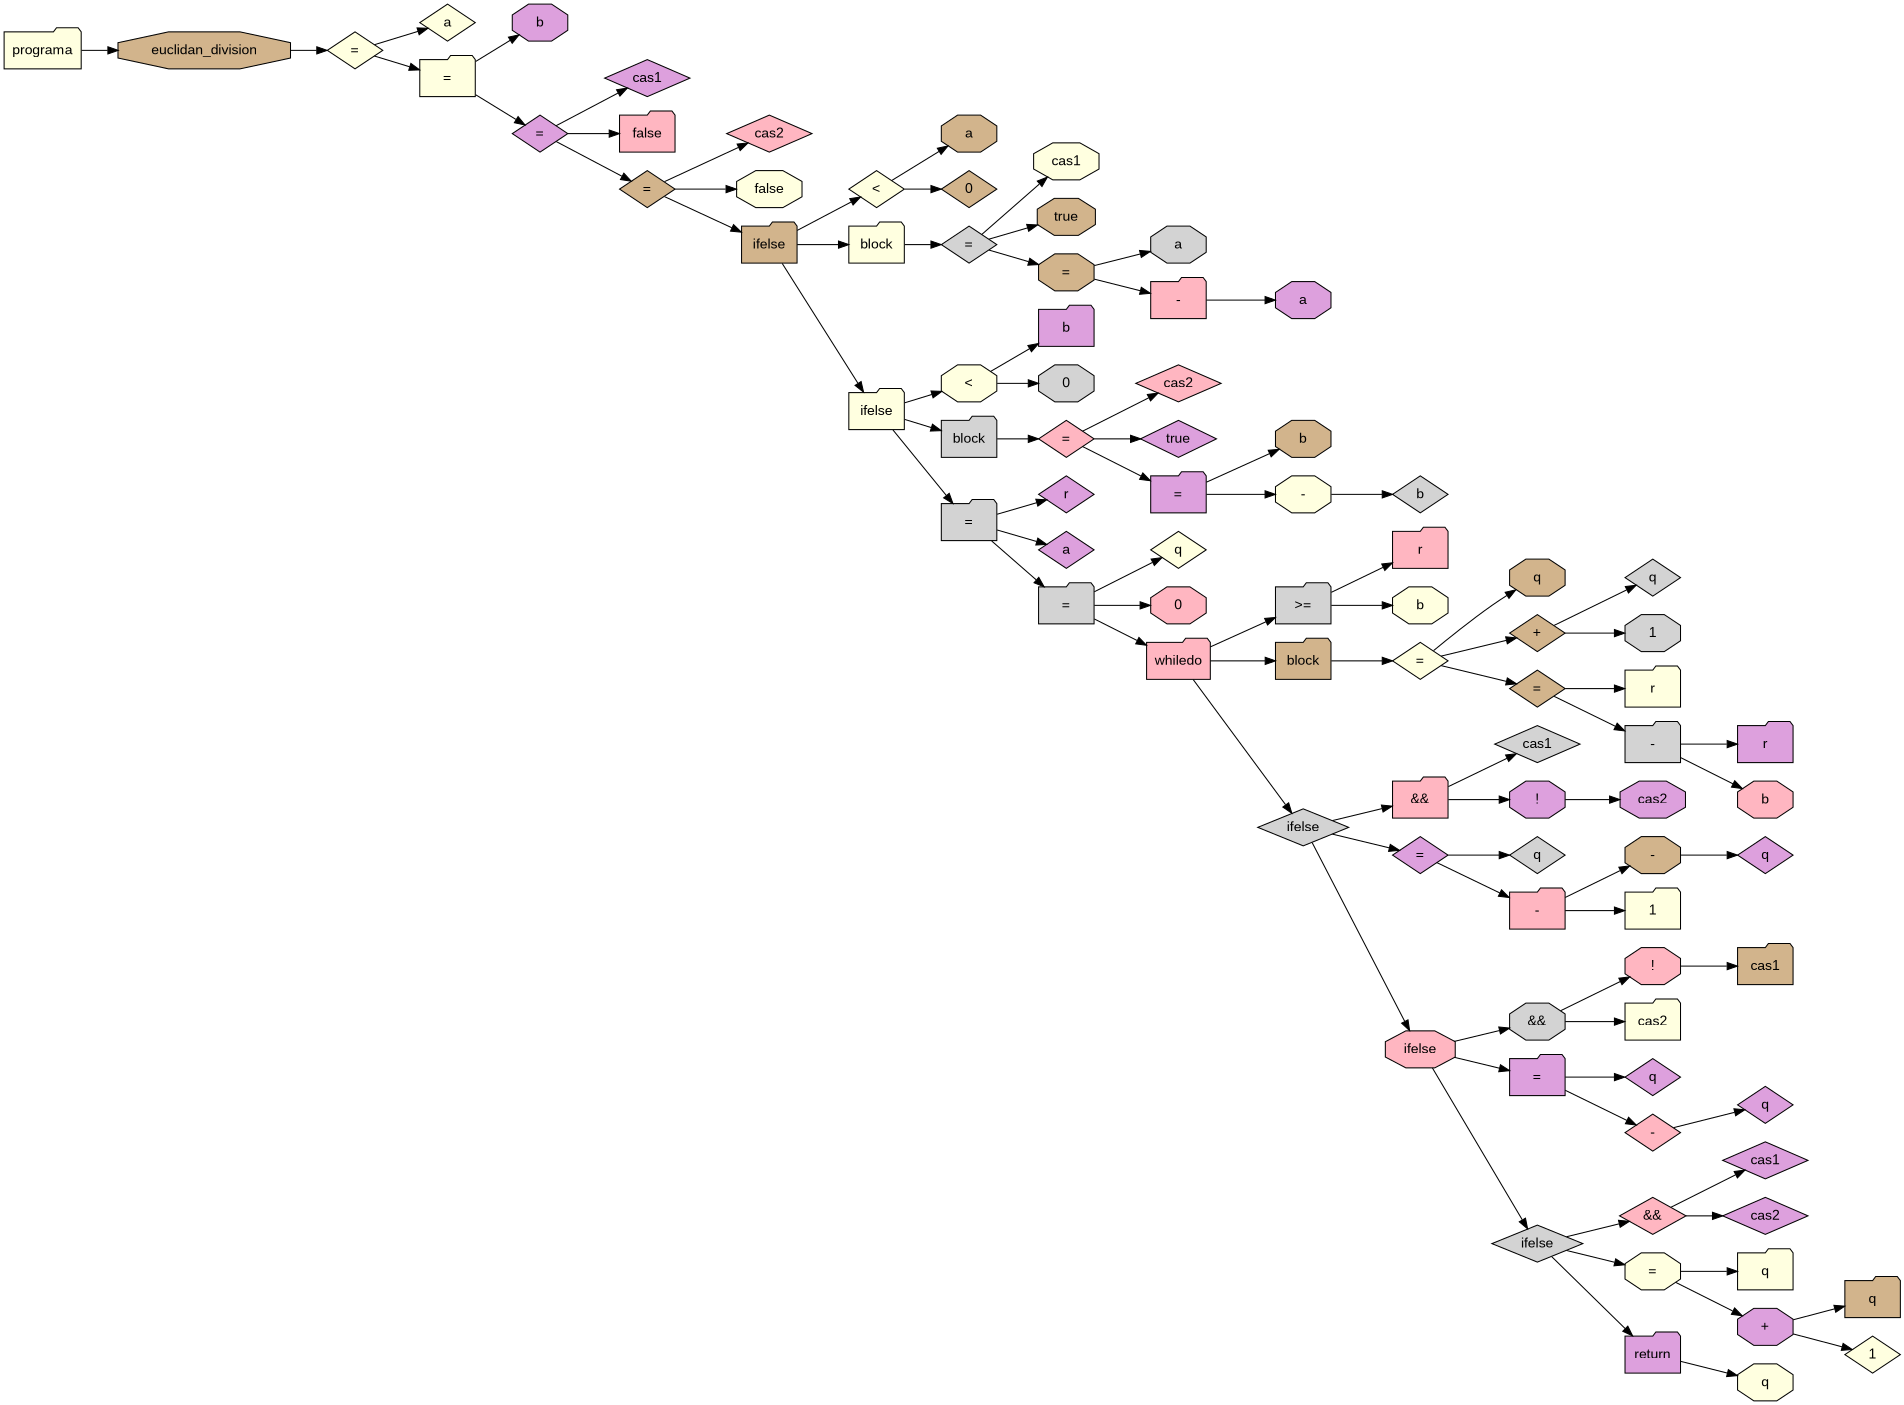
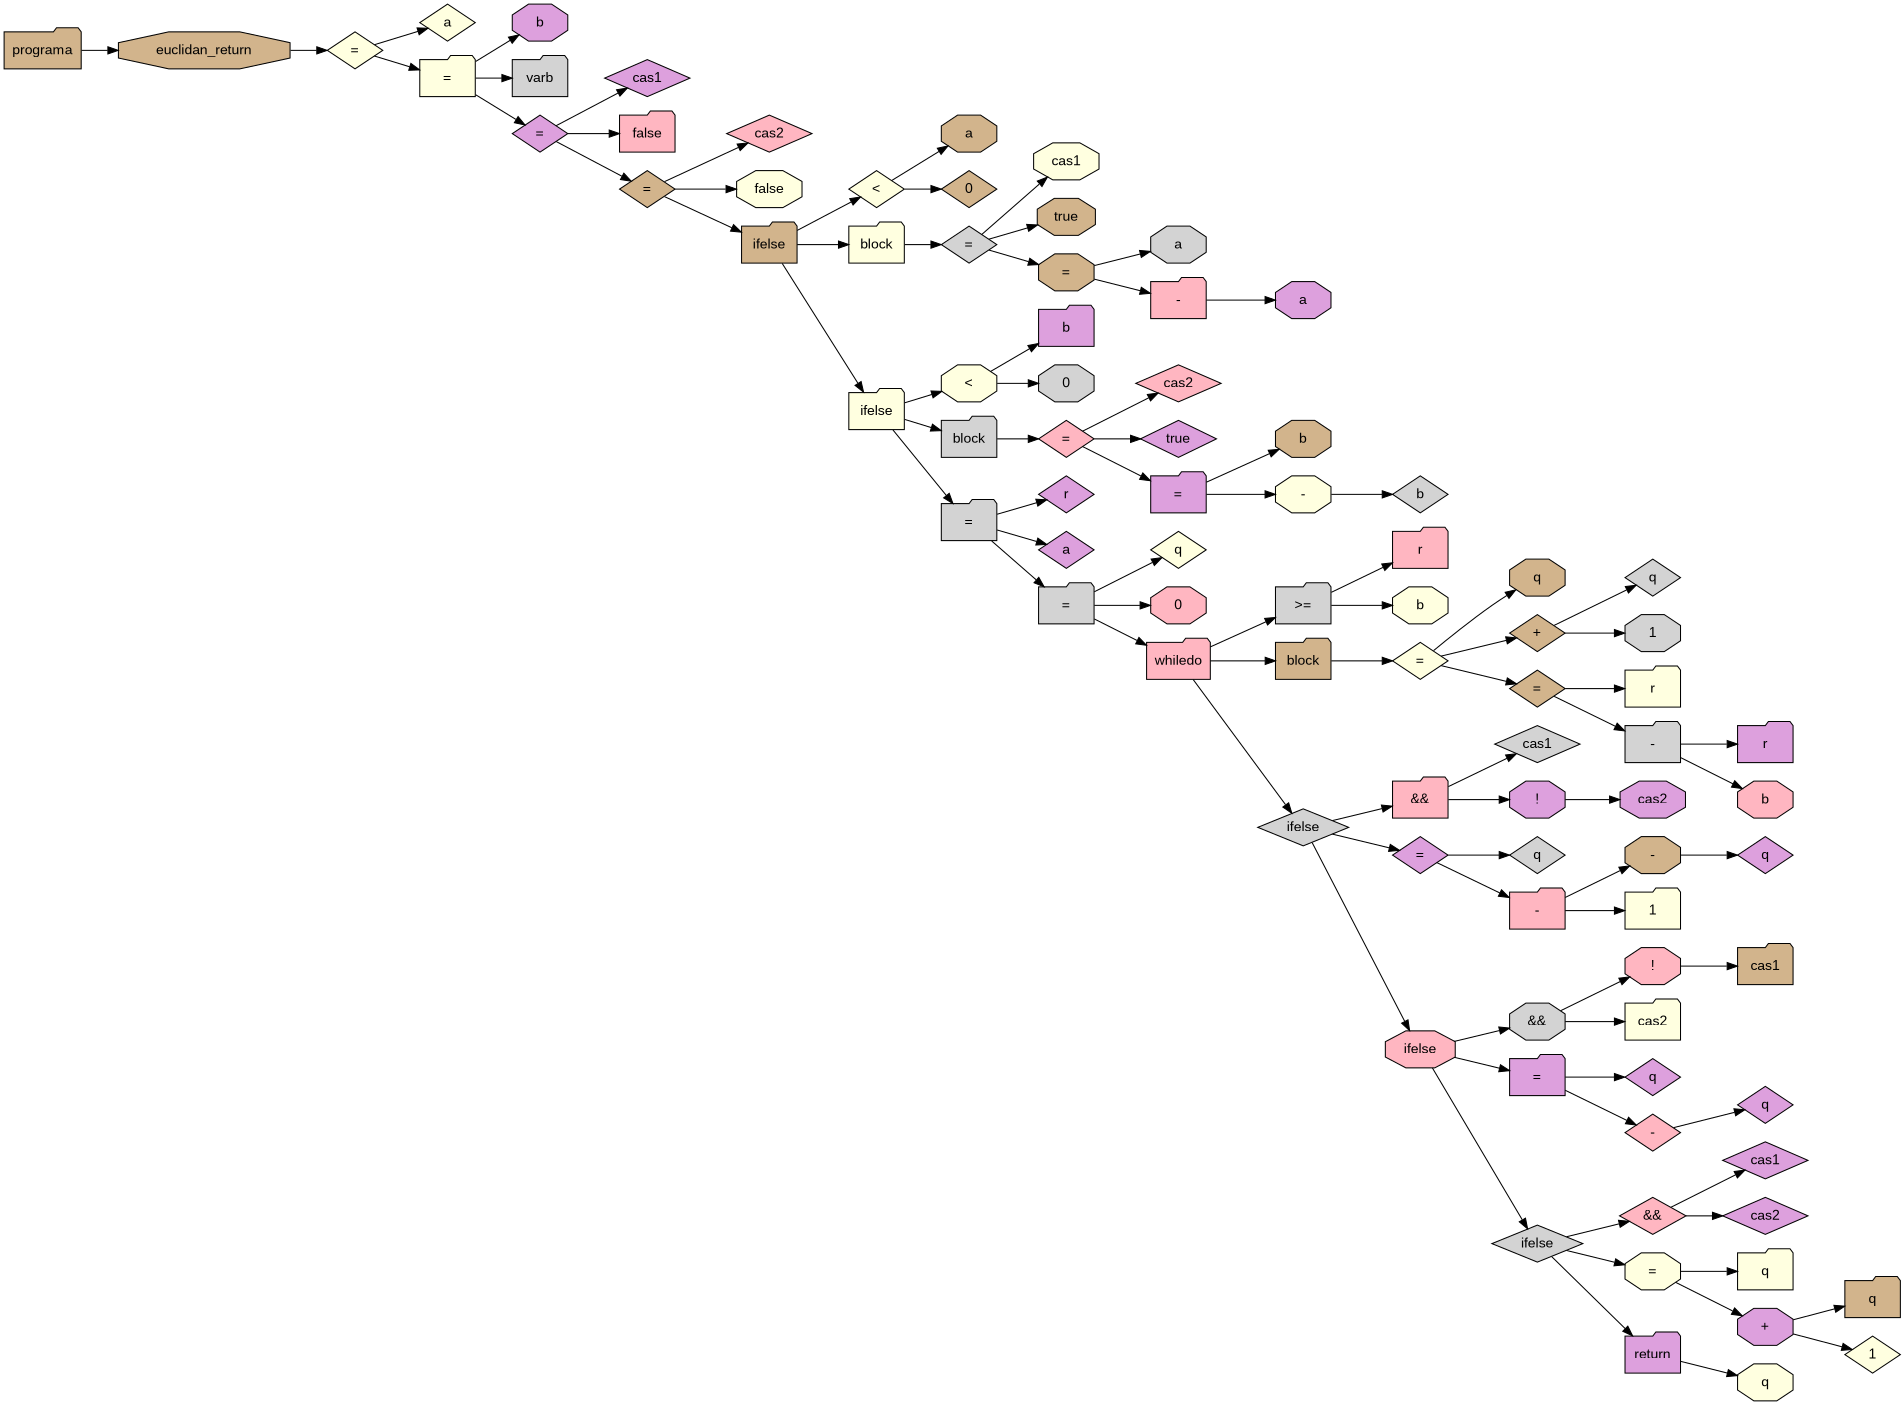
  digraph {
    fontname="Liberation Sans"
    rankdir=LR
    node [fillcolor=lightyellow fontname="Liberation Sans" shape=diamond style=filled]
    edge [fontname="Liberation Sans"]
-   n1 [label=programa shape=folder]
-   n2 [fillcolor=tan label=euclidan_division shape=octagon]
+   n1 [fillcolor=tan label=programa shape=folder]
+   n2 [fillcolor=tan label=euclidan_return shape=octagon]
    n3 [label="="]
    n4 [label=a]
    n5 [label="=" shape=folder]
    n6 [fillcolor=plum label=b shape=octagon]
+   n7 [fillcolor=lightgrey label=varb shape=folder]
    n8 [fillcolor=plum label="="]
    n9 [fillcolor=plum label=cas1]
    n10 [fillcolor=lightpink label=false shape=folder]
    n11 [fillcolor=tan label="="]
    n12 [fillcolor=lightpink label=cas2]
    n13 [label=false shape=octagon]
    n14 [fillcolor=tan label=ifelse shape=folder]
    n15 [label="<"]
    n16 [label=block shape=folder]
    n17 [label=ifelse shape=folder]
    n18 [fillcolor=tan label=a shape=octagon]
    n19 [fillcolor=tan label=0]
    n20 [fillcolor=lightgrey label="="]
    n21 [label="<" shape=octagon]
    n22 [fillcolor=lightgrey label=block shape=folder]
    n23 [fillcolor=lightgrey label="=" shape=folder]
    n24 [label=cas1 shape=octagon]
    n25 [fillcolor=tan label=true shape=octagon]
    n26 [fillcolor=tan label="=" shape=octagon]
    n27 [fillcolor=lightgrey label=a shape=octagon]
    n28 [fillcolor=lightpink label="-" shape=folder]
    n29 [fillcolor=plum label=a shape=octagon]
    n30 [fillcolor=plum label=b shape=folder]
    n31 [fillcolor=lightgrey label=0 shape=octagon]
    n32 [fillcolor=lightpink label="="]
    n33 [fillcolor=plum label=r]
    n34 [fillcolor=plum label=a]
    n35 [fillcolor=lightgrey label="=" shape=folder]
    n36 [fillcolor=lightpink label=cas2]
    n37 [fillcolor=plum label=true]
    n38 [fillcolor=plum label="=" shape=folder]
    n39 [fillcolor=tan label=b shape=octagon]
    n40 [label="-" shape=octagon]
    n41 [fillcolor=lightgrey label=b]
    n42 [label=q]
    n43 [fillcolor=lightpink label=0 shape=octagon]
    n44 [fillcolor=lightpink label=whiledo shape=folder]
    n45 [fillcolor=lightgrey label=">=" shape=folder]
    n46 [fillcolor=tan label=block shape=folder]
    n47 [fillcolor=lightgrey label=ifelse]
    n48 [fillcolor=lightpink label=r shape=folder]
    n49 [label=b shape=octagon]
    n50 [label="="]
    n51 [fillcolor=lightpink label="&&" shape=folder]
    n52 [fillcolor=plum label="="]
    n53 [fillcolor=lightpink label=ifelse shape=octagon]
    n54 [fillcolor=tan label=q shape=octagon]
    n55 [fillcolor=tan label="+"]
    n56 [fillcolor=tan label="="]
    n57 [fillcolor=lightgrey label=q]
    n58 [fillcolor=lightgrey label=1 shape=octagon]
    n59 [label=r shape=folder]
    n60 [fillcolor=lightgrey label="-" shape=folder]
    n61 [fillcolor=plum label=r shape=folder]
    n62 [fillcolor=lightpink label=b shape=octagon]
    n63 [fillcolor=lightgrey label=cas1]
    n64 [fillcolor=plum label="!" shape=octagon]
    n65 [fillcolor=lightgrey label=q]
    n66 [fillcolor=lightpink label="-" shape=folder]
    n67 [fillcolor=lightgrey label="&&" shape=octagon]
    n68 [fillcolor=plum label="=" shape=folder]
    n69 [fillcolor=lightgrey label=ifelse]
    n70 [fillcolor=plum label=cas2 shape=octagon]
    n71 [fillcolor=tan label="-" shape=octagon]
    n72 [label=1 shape=folder]
    n73 [fillcolor=plum label=q]
    n74 [fillcolor=lightpink label="!" shape=octagon]
    n75 [label=cas2 shape=folder]
    n76 [fillcolor=plum label=q]
    n77 [fillcolor=lightpink label="-"]
    n78 [fillcolor=lightpink label="&&"]
    n79 [label="=" shape=octagon]
    n80 [fillcolor=plum label=return shape=folder]
    n81 [fillcolor=tan label=cas1 shape=folder]
    n82 [fillcolor=plum label=q]
    n83 [fillcolor=plum label=cas1]
    n84 [fillcolor=plum label=cas2]
    n85 [label=q shape=folder]
    n86 [fillcolor=plum label="+" shape=octagon]
    n87 [label=q shape=octagon]
    n88 [fillcolor=tan label=q shape=folder]
    n89 [label=1]
    n1 -> n2
    n2 -> n3
    n3 -> n4
    n3 -> n5
    n5 -> n6
+   n5 -> n7
    n5 -> n8
    n8 -> n9
    n8 -> n10
    n8 -> n11
    n11 -> n12
    n11 -> n13
    n11 -> n14
    n14 -> n15
    n14 -> n16
    n14 -> n17
    n15 -> n18
    n15 -> n19
    n16 -> n20
    n17 -> n21
    n17 -> n22
    n17 -> n23
    n20 -> n24
    n20 -> n25
    n20 -> n26
    n21 -> n30
    n21 -> n31
    n22 -> n32
    n23 -> n33
    n23 -> n34
    n23 -> n35
    n26 -> n27
    n26 -> n28
    n28 -> n29
    n32 -> n36
    n32 -> n37
    n32 -> n38
    n35 -> n42
    n35 -> n43
    n35 -> n44
    n38 -> n39
    n38 -> n40
    n40 -> n41
    n44 -> n45
    n44 -> n46
    n44 -> n47
    n45 -> n48
    n45 -> n49
    n46 -> n50
    n47 -> n51
    n47 -> n52
    n47 -> n53
    n50 -> n54
    n50 -> n55
    n50 -> n56
    n51 -> n63
    n51 -> n64
    n52 -> n65
    n52 -> n66
    n53 -> n67
    n53 -> n68
    n53 -> n69
    n55 -> n57
    n55 -> n58
    n56 -> n59
    n56 -> n60
    n60 -> n61
    n60 -> n62
    n64 -> n70
    n66 -> n71
    n66 -> n72
    n67 -> n74
    n67 -> n75
    n68 -> n76
    n68 -> n77
    n69 -> n78
    n69 -> n79
    n69 -> n80
    n71 -> n73
    n74 -> n81
    n77 -> n82
    n78 -> n83
    n78 -> n84
    n79 -> n85
    n79 -> n86
    n80 -> n87
    n86 -> n88
    n86 -> n89
  }
